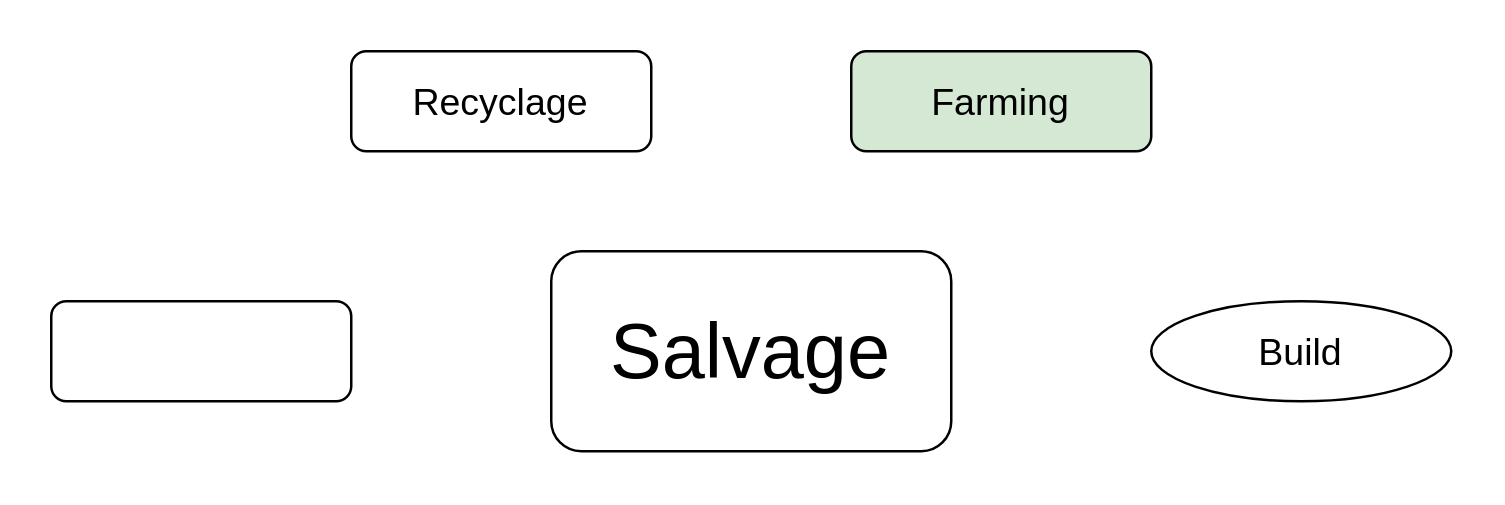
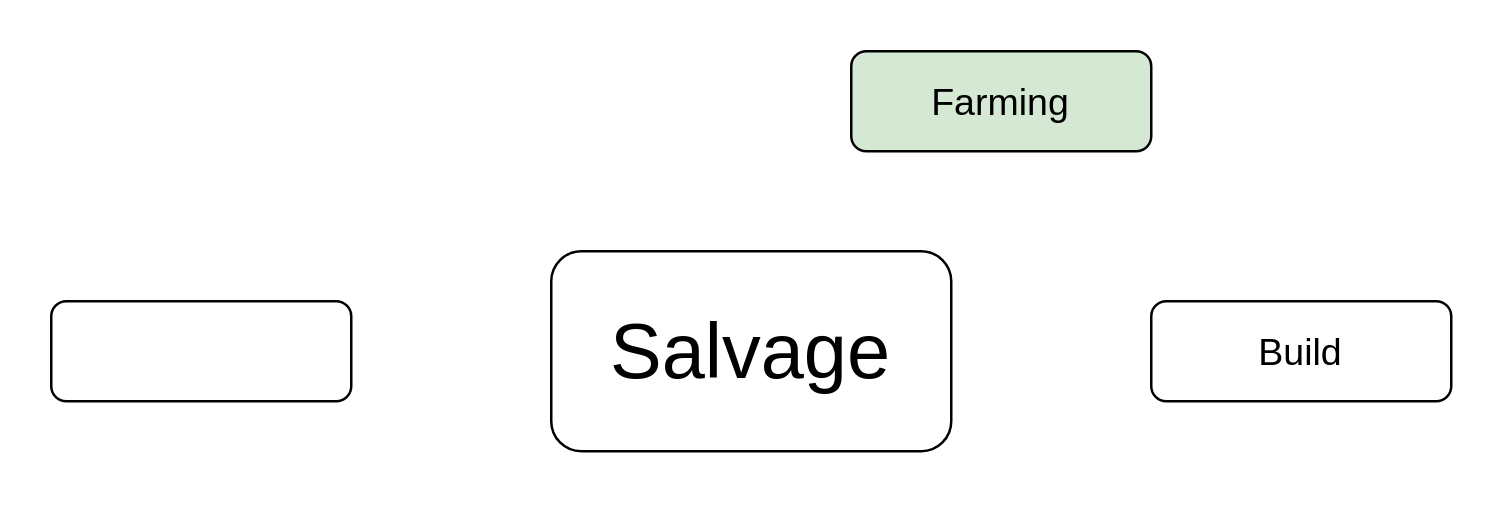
  <mxCell id="0" />
  <mxCell id="1" parent="0" />
  <mxCell id="2" value="&lt;font style=&quot;font-size: 31px;&quot;&gt;Salvage&lt;/font&gt;" style="rounded=1;whiteSpace=wrap;html=1;" vertex="1" parent="1"><mxGeometry x="220" y="100" width="160" height="80" as="geometry" /></mxCell>
- <mxCell id="3" value="&lt;font style=&quot;font-size: 15px;&quot;&gt;Recyclage&lt;/font&gt;" style="rounded=1;whiteSpace=wrap;html=1;" vertex="1" parent="1"><mxGeometry x="140" y="20" width="120" height="40" as="geometry" /></mxCell>
  <mxCell id="4" value="&lt;font style=&quot;font-size: 15px;&quot;&gt;Farming&lt;/font&gt;" style="rounded=1;whiteSpace=wrap;html=1;fillColor=#d5e8d4;" vertex="1" parent="1"><mxGeometry x="340" y="20" width="120" height="40" as="geometry" /></mxCell>
- <mxCell id="5" value="&lt;font style=&quot;font-size: 15px;&quot;&gt;Build&lt;/font&gt;" style="ellipse;whiteSpace=wrap;html=1;" vertex="1" parent="1"><mxGeometry x="460" y="120" width="120" height="40" as="geometry" /></mxCell>
+ <mxCell id="5" value="&lt;font style=&quot;font-size: 15px;&quot;&gt;Build&lt;/font&gt;" style="rounded=1;whiteSpace=wrap;html=1;" vertex="1" parent="1"><mxGeometry x="460" y="120" width="120" height="40" as="geometry" /></mxCell>
  <mxCell id="6" value="" style="rounded=1;whiteSpace=wrap;html=1;" vertex="1" parent="1"><mxGeometry x="20" y="120" width="120" height="40" as="geometry" /></mxCell>
